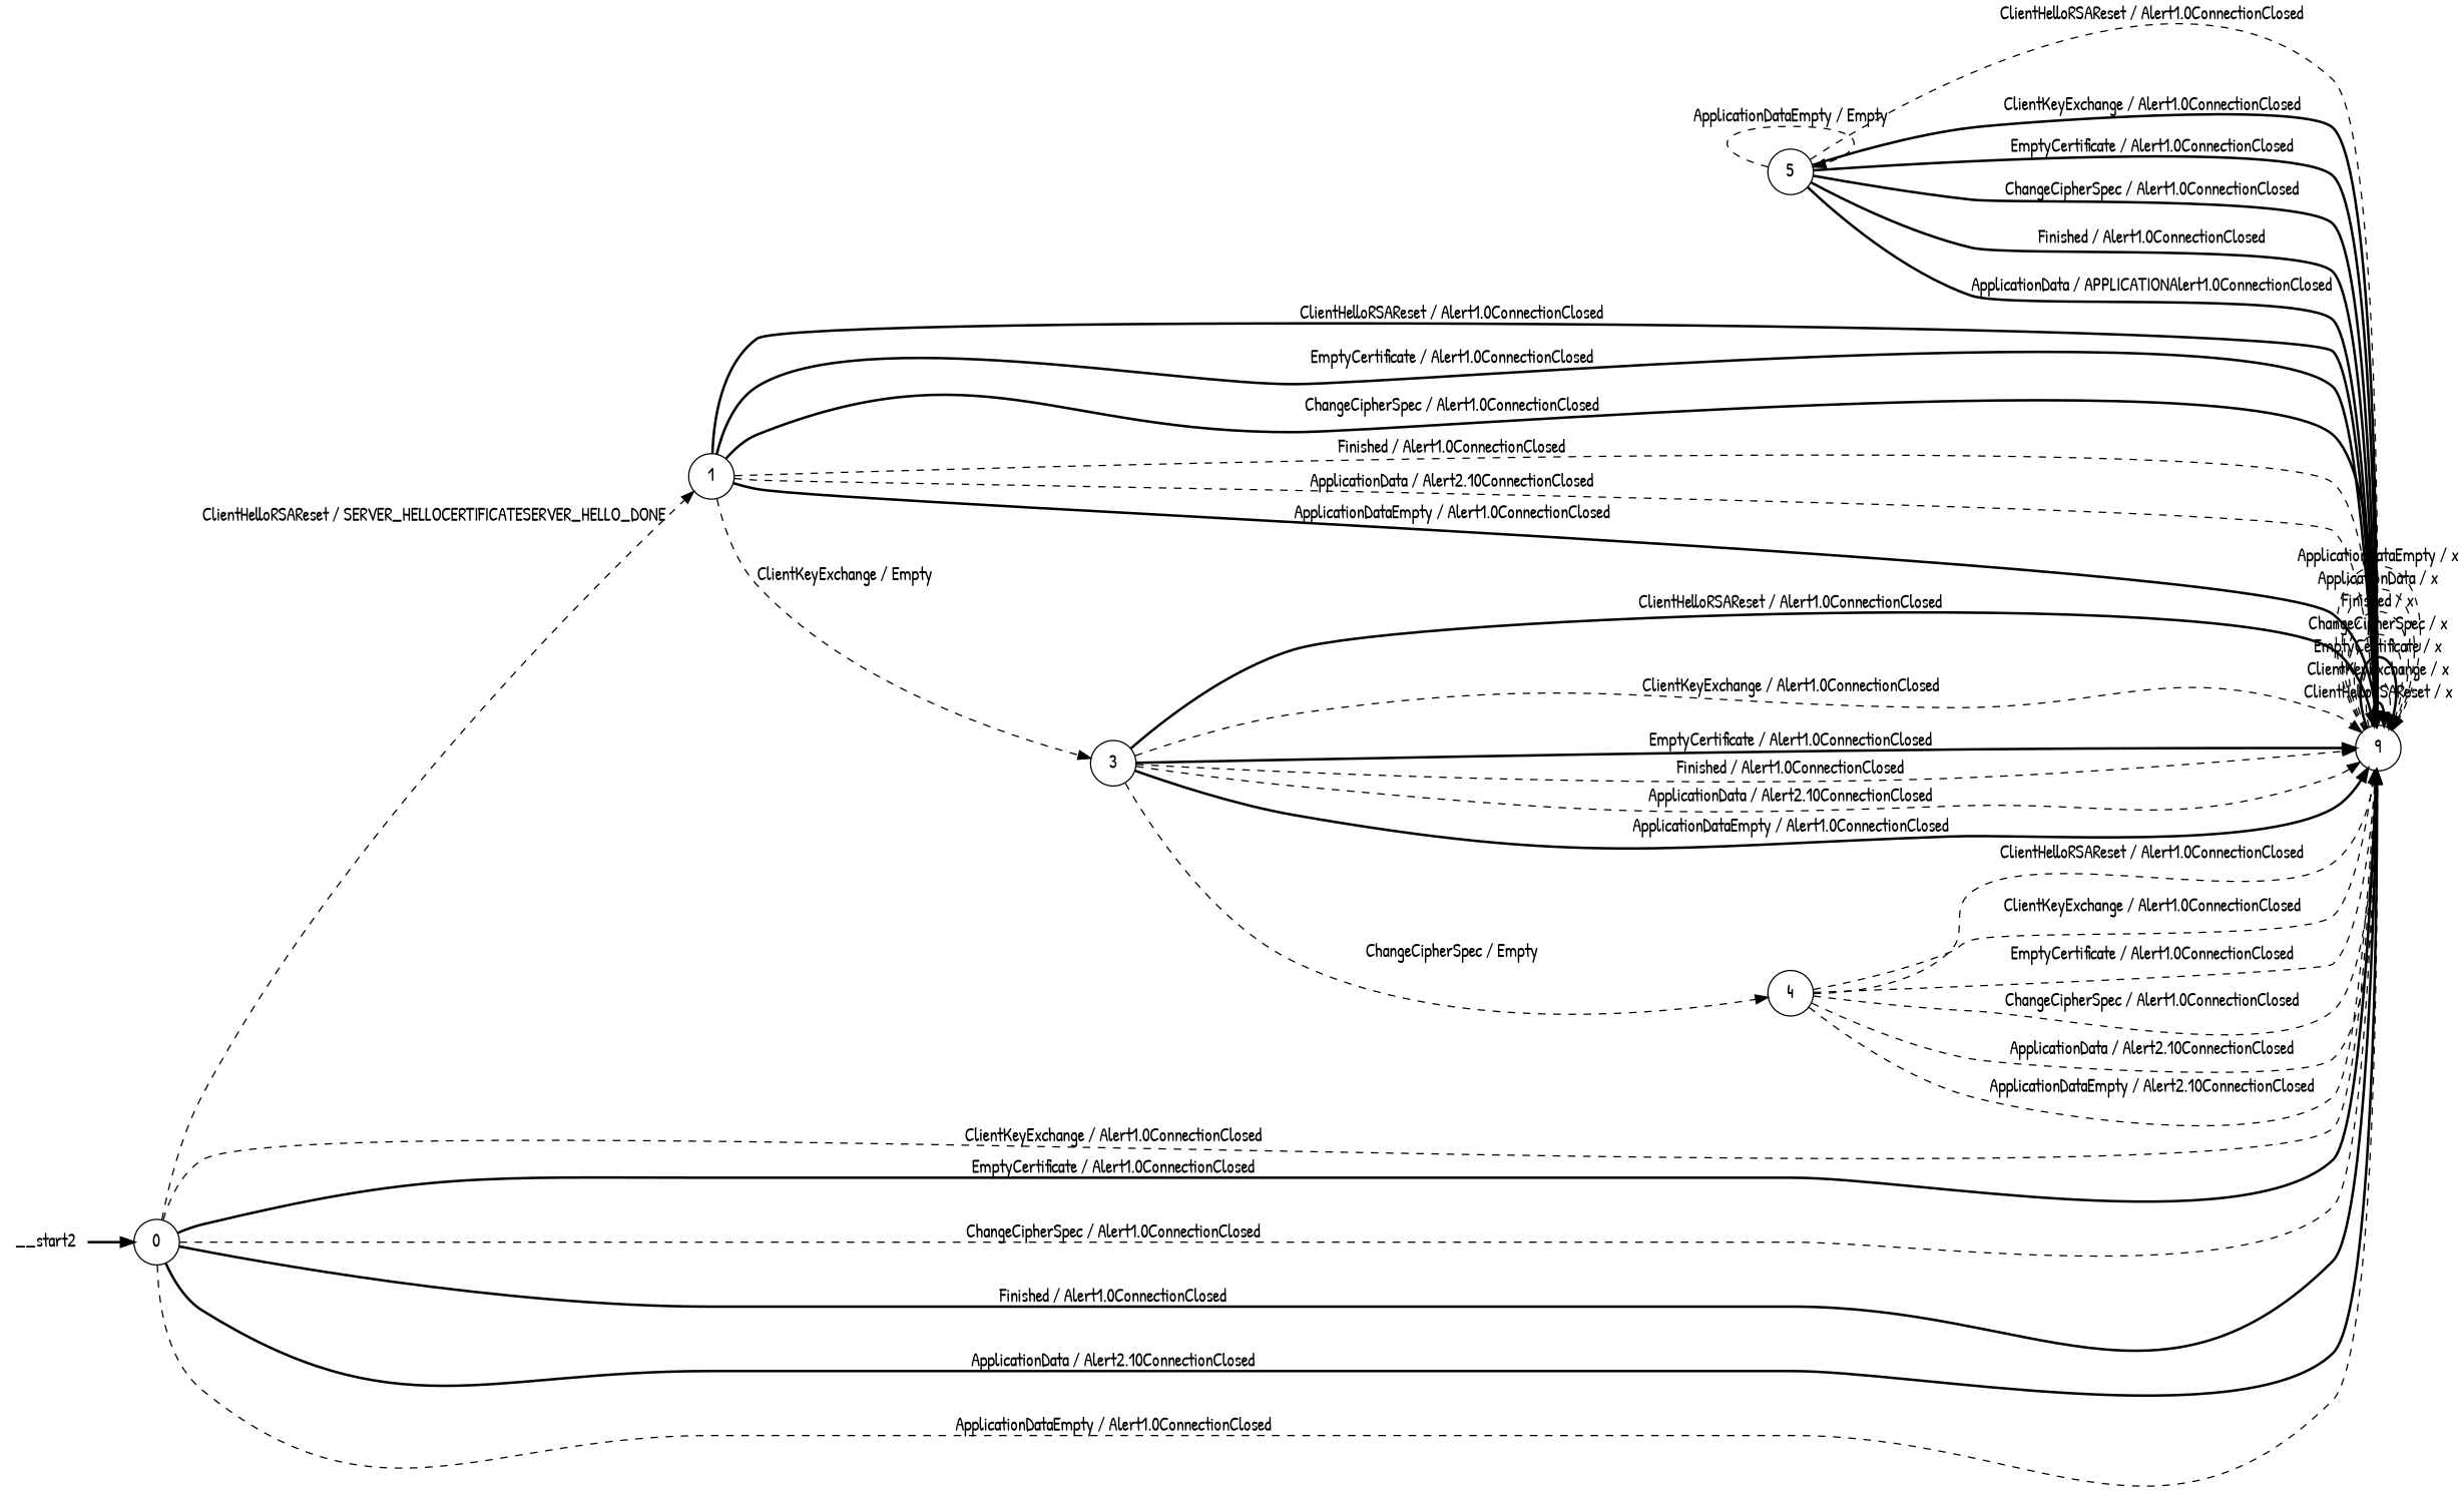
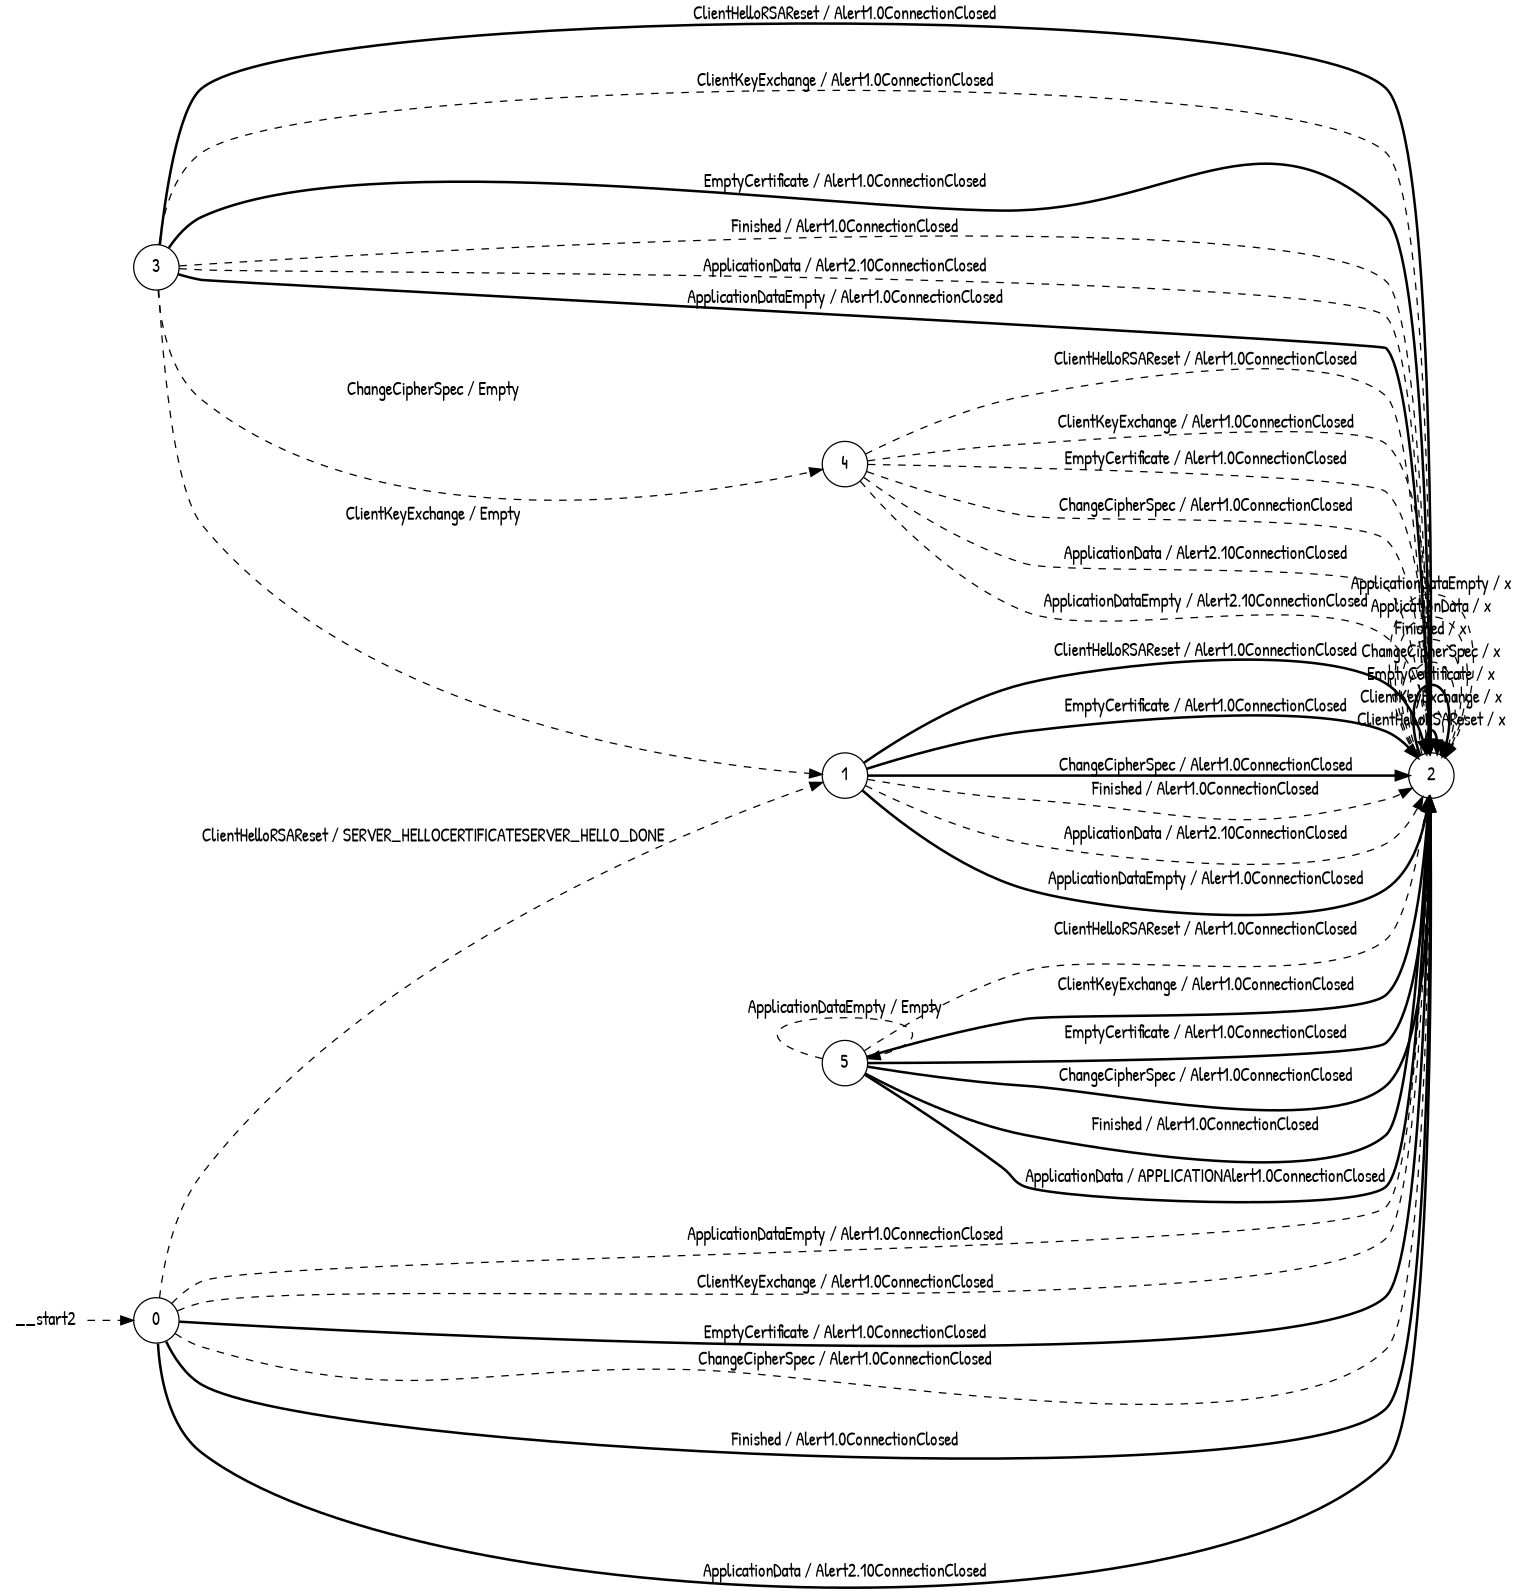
  digraph {
    fontname="Patrick Hand"
    rankdir=LR
    node [fontname="Patrick Hand" shape=circle]
    edge [fontname="Patrick Hand" style=dashed]
    n1 [label=0]
    n2 [label=1]
-   n3 [label=9]
+   n3 [label=2]
    n4 [label=3]
    n5 [label=4]
    n6 [label=5]
    n7 [height=0 label=__start2 shape=none width=0]
    n1 -> n2 [label="ClientHelloRSAReset / SERVER_HELLOCERTIFICATESERVER_HELLO_DONE"]
    n1 -> n3 [label="ClientKeyExchange / Alert1.0ConnectionClosed"]
    n1 -> n3 [label="EmptyCertificate / Alert1.0ConnectionClosed" style=bold]
    n1 -> n3 [label="ChangeCipherSpec / Alert1.0ConnectionClosed"]
    n1 -> n3 [label="Finished / Alert1.0ConnectionClosed" style=bold]
    n1 -> n3 [label="ApplicationData / Alert2.10ConnectionClosed" style=bold]
    n1 -> n3 [label="ApplicationDataEmpty / Alert1.0ConnectionClosed"]
    n2 -> n3 [label="ClientHelloRSAReset / Alert1.0ConnectionClosed" style=bold]
    n2 -> n3 [label="EmptyCertificate / Alert1.0ConnectionClosed" style=bold]
    n2 -> n3 [label="ChangeCipherSpec / Alert1.0ConnectionClosed" style=bold]
    n2 -> n3 [label="Finished / Alert1.0ConnectionClosed"]
    n2 -> n3 [label="ApplicationData / Alert2.10ConnectionClosed"]
    n2 -> n3 [label="ApplicationDataEmpty / Alert1.0ConnectionClosed" style=bold]
-   n2 -> n4 [label="ClientKeyExchange / Empty"]
+   n4 -> n2 [label="ClientKeyExchange / Empty"]
    n3 -> n3 [label="ClientHelloRSAReset / x" style=bold]
    n3 -> n3 [label="ClientKeyExchange / x"]
    n3 -> n3 [label="EmptyCertificate / x" style=bold]
    n3 -> n3 [label="ChangeCipherSpec / x"]
    n3 -> n3 [label="Finished / x"]
    n3 -> n3 [label="ApplicationData / x"]
    n3 -> n3 [label="ApplicationDataEmpty / x"]
    n4 -> n3 [label="ClientHelloRSAReset / Alert1.0ConnectionClosed" style=bold]
    n4 -> n3 [label="ClientKeyExchange / Alert1.0ConnectionClosed"]
    n4 -> n3 [label="EmptyCertificate / Alert1.0ConnectionClosed" style=bold]
    n4 -> n3 [label="Finished / Alert1.0ConnectionClosed"]
    n4 -> n3 [label="ApplicationData / Alert2.10ConnectionClosed"]
    n4 -> n3 [label="ApplicationDataEmpty / Alert1.0ConnectionClosed" style=bold]
    n4 -> n5 [label="ChangeCipherSpec / Empty"]
    n5 -> n3 [label="ClientHelloRSAReset / Alert1.0ConnectionClosed"]
    n5 -> n3 [label="ClientKeyExchange / Alert1.0ConnectionClosed"]
    n5 -> n3 [label="EmptyCertificate / Alert1.0ConnectionClosed"]
    n5 -> n3 [label="ChangeCipherSpec / Alert1.0ConnectionClosed"]
    n5 -> n3 [label="ApplicationData / Alert2.10ConnectionClosed"]
    n5 -> n3 [label="ApplicationDataEmpty / Alert2.10ConnectionClosed"]
    n6 -> n3 [label="ClientHelloRSAReset / Alert1.0ConnectionClosed"]
    n6 -> n3 [label="ClientKeyExchange / Alert1.0ConnectionClosed" style=bold]
    n6 -> n3 [label="EmptyCertificate / Alert1.0ConnectionClosed" style=bold]
    n6 -> n3 [label="ChangeCipherSpec / Alert1.0ConnectionClosed" style=bold]
    n6 -> n3 [label="Finished / Alert1.0ConnectionClosed" style=bold]
    n6 -> n3 [label="ApplicationData / APPLICATIONAlert1.0ConnectionClosed" style=bold]
    n6 -> n6 [label="ApplicationDataEmpty / Empty"]
-   n7 -> n1 [style=bold]
+   n7 -> n1
  }
